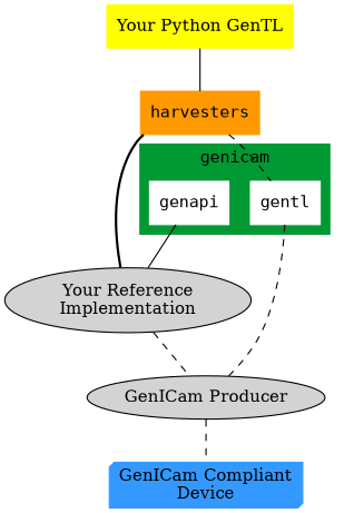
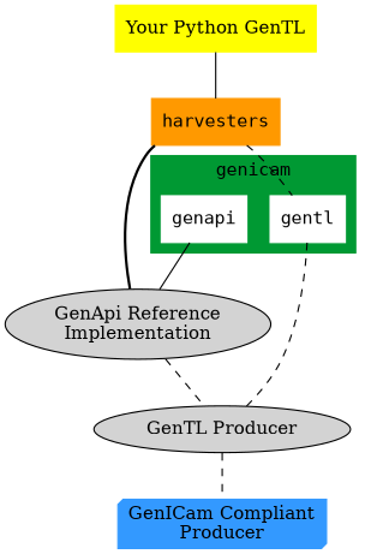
  digraph {
    node [shape=box style=filled]
    edge [arrowhead=none style=dashed]
    n1 [color=white fontname=consolas label=genapi]
    n2 [color=white fontname=consolas label=gentl]
-   n3 [label="Your Reference\nImplementation" shape=""]
-   n4 [label="GenICam Producer" shape=""]
-   n5 [color="#3399ff" label="GenICam Compliant\nDevice" shape=box3d]
+   n3 [label="GenApi Reference\nImplementation" shape=""]
+   n4 [label="GenTL Producer" shape=""]
+   n5 [color="#3399ff" label="GenICam Compliant\nProducer" shape=box3d]
    n6 [color="#ffff00" label="Your Python GenTL"]
    n7 [color="#ff9900" fontname=consolas label=harvesters]
    subgraph cluster_1 {
      color="#009933"
      fontname=consolas
      label=genicam
      style=filled
      n1
      n2
    }
    n1 -> n3 [style=solid]
    n2 -> n4
    n3 -> n4
    n4 -> n5
    n6 -> n7 [style=solid]
    n7 -> n2
    n7 -> n3 [style=bold]
  }
